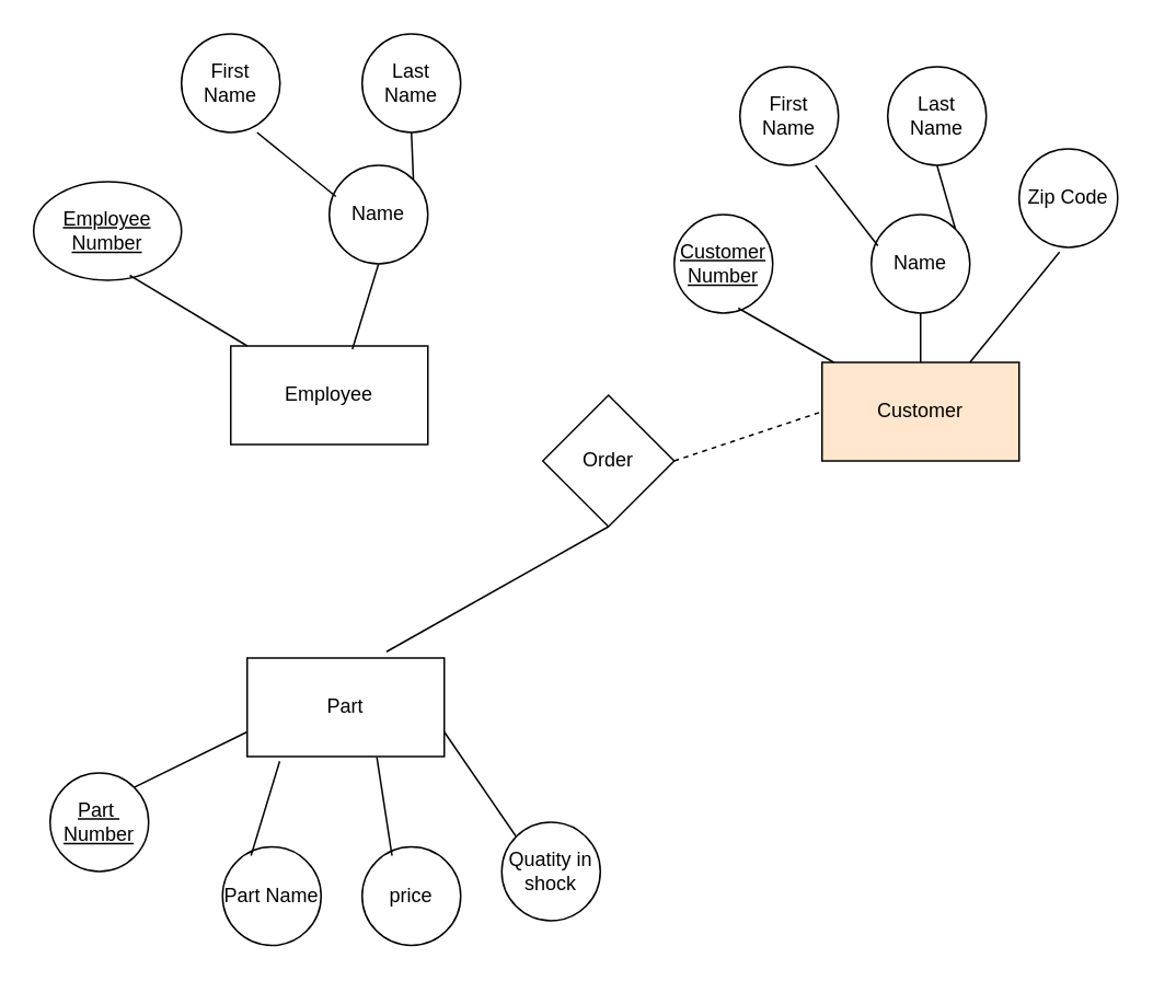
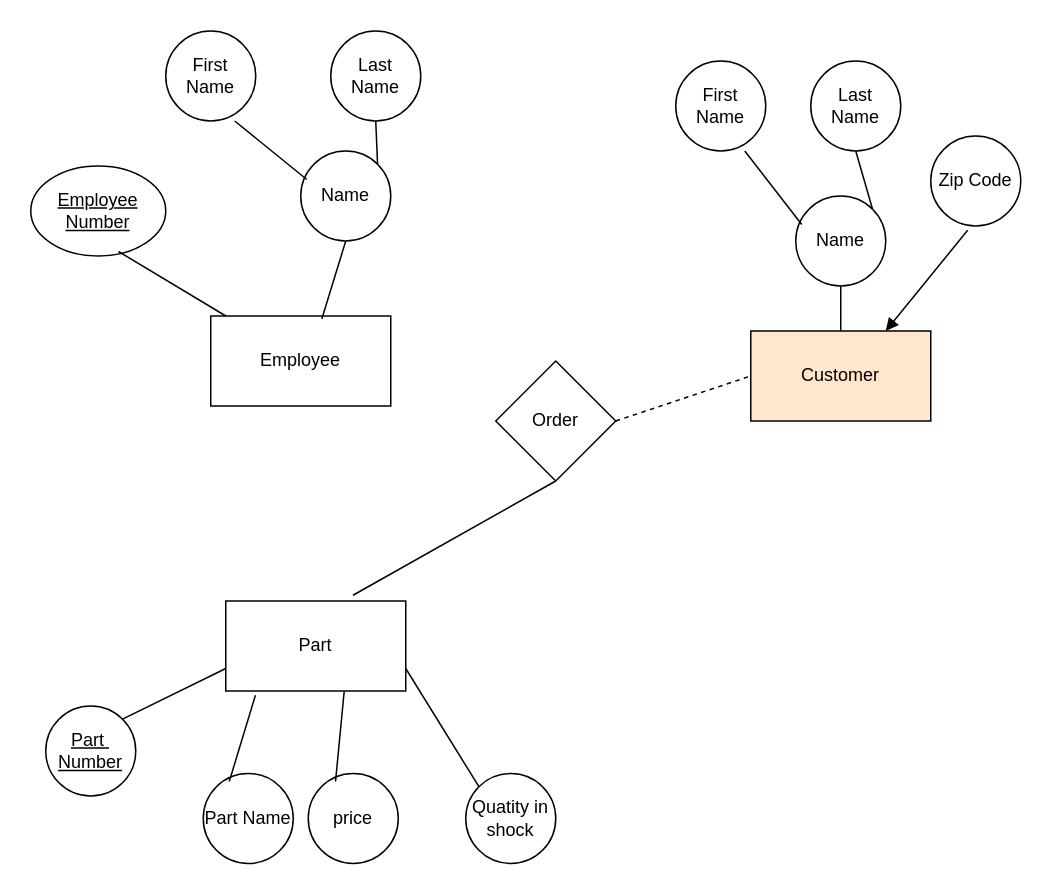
  <mxCell id="0" />
  <mxCell id="1" parent="0" />
  <mxCell id="2" value="Employee" style="rounded=0;whiteSpace=wrap;html=1;" vertex="1" parent="1"><mxGeometry x="140" y="210" width="120" height="60" as="geometry" /></mxCell>
  <mxCell id="3" value="&lt;u&gt;Employee Number&lt;/u&gt;" style="ellipse;whiteSpace=wrap;html=1;aspect=fixed;" vertex="1" parent="1"><mxGeometry x="20" y="110" width="90" height="60" as="geometry" /></mxCell>
  <mxCell id="4" value="Name" style="ellipse;whiteSpace=wrap;html=1;aspect=fixed;" vertex="1" parent="1"><mxGeometry x="200" y="100" width="60" height="60" as="geometry" /></mxCell>
  <mxCell id="5" value="First Name" style="ellipse;whiteSpace=wrap;html=1;aspect=fixed;" vertex="1" parent="1"><mxGeometry x="110" y="20" width="60" height="60" as="geometry" /></mxCell>
  <mxCell id="6" value="Last Name" style="ellipse;whiteSpace=wrap;html=1;aspect=fixed;" vertex="1" parent="1"><mxGeometry x="220" y="20" width="60" height="60" as="geometry" /></mxCell>
  <mxCell id="7" value="" style="endArrow=none;html=1;rounded=0;exitX=0.65;exitY=0.95;exitDx=0;exitDy=0;exitPerimeter=0;" edge="1" parent="1" source="3" target="2"><mxGeometry width="50" height="50" relative="1" as="geometry"><mxPoint x="330" y="350" as="sourcePoint" /><mxPoint x="380" y="300" as="targetPoint" /></mxGeometry></mxCell>
  <mxCell id="8" value="" style="endArrow=none;html=1;rounded=0;exitX=0.767;exitY=1;exitDx=0;exitDy=0;exitPerimeter=0;entryX=0.067;entryY=0.317;entryDx=0;entryDy=0;entryPerimeter=0;" edge="1" parent="1" source="5" target="4"><mxGeometry width="50" height="50" relative="1" as="geometry"><mxPoint x="330" y="350" as="sourcePoint" /><mxPoint x="380" y="300" as="targetPoint" /></mxGeometry></mxCell>
  <mxCell id="9" value="" style="endArrow=none;html=1;rounded=0;exitX=1;exitY=0;exitDx=0;exitDy=0;entryX=0.5;entryY=1;entryDx=0;entryDy=0;" edge="1" parent="1" source="4" target="6"><mxGeometry width="50" height="50" relative="1" as="geometry"><mxPoint x="330" y="350" as="sourcePoint" /><mxPoint x="380" y="300" as="targetPoint" /></mxGeometry></mxCell>
  <mxCell id="10" value="" style="endArrow=none;html=1;rounded=0;exitX=0.5;exitY=1;exitDx=0;exitDy=0;entryX=0.617;entryY=0.033;entryDx=0;entryDy=0;entryPerimeter=0;" edge="1" parent="1" source="4" target="2"><mxGeometry width="50" height="50" relative="1" as="geometry"><mxPoint x="159" y="187" as="sourcePoint" /><mxPoint x="217" y="220" as="targetPoint" /></mxGeometry></mxCell>
  <mxCell id="11" value="Customer" style="rounded=0;whiteSpace=wrap;html=1;fillColor=#ffe6cc;" vertex="1" parent="1"><mxGeometry x="500" y="220" width="120" height="60" as="geometry" /></mxCell>
- <mxCell id="12" value="&lt;u&gt;Customer Number&lt;/u&gt;" style="ellipse;whiteSpace=wrap;html=1;aspect=fixed;" vertex="1" parent="1"><mxGeometry x="410" y="130" width="60" height="60" as="geometry" /></mxCell>
  <mxCell id="13" value="Name" style="ellipse;whiteSpace=wrap;html=1;aspect=fixed;" vertex="1" parent="1"><mxGeometry x="530" y="130" width="60" height="60" as="geometry" /></mxCell>
  <mxCell id="14" value="First Name" style="ellipse;whiteSpace=wrap;html=1;aspect=fixed;" vertex="1" parent="1"><mxGeometry x="450" y="40" width="60" height="60" as="geometry" /></mxCell>
  <mxCell id="15" value="Last Name" style="ellipse;whiteSpace=wrap;html=1;aspect=fixed;" vertex="1" parent="1"><mxGeometry x="540" y="40" width="60" height="60" as="geometry" /></mxCell>
- <mxCell id="16" value="" style="endArrow=none;html=1;rounded=0;exitX=0.65;exitY=0.95;exitDx=0;exitDy=0;exitPerimeter=0;" edge="1" parent="1" source="12" target="11"><mxGeometry width="50" height="50" relative="1" as="geometry"><mxPoint x="630" y="360" as="sourcePoint" /><mxPoint x="680" y="310" as="targetPoint" /></mxGeometry></mxCell>
  <mxCell id="17" value="" style="endArrow=none;html=1;rounded=0;exitX=0.767;exitY=1;exitDx=0;exitDy=0;exitPerimeter=0;entryX=0.067;entryY=0.317;entryDx=0;entryDy=0;entryPerimeter=0;" edge="1" parent="1" source="14" target="13"><mxGeometry width="50" height="50" relative="1" as="geometry"><mxPoint x="630" y="360" as="sourcePoint" /><mxPoint x="680" y="310" as="targetPoint" /></mxGeometry></mxCell>
  <mxCell id="18" value="" style="endArrow=none;html=1;rounded=0;exitX=1;exitY=0;exitDx=0;exitDy=0;entryX=0.5;entryY=1;entryDx=0;entryDy=0;" edge="1" parent="1" source="13" target="15"><mxGeometry width="50" height="50" relative="1" as="geometry"><mxPoint x="630" y="360" as="sourcePoint" /><mxPoint x="680" y="310" as="targetPoint" /></mxGeometry></mxCell>
  <mxCell id="19" value="" style="endArrow=none;html=1;rounded=0;exitX=0.5;exitY=1;exitDx=0;exitDy=0;entryX=0.5;entryY=0;entryDx=0;entryDy=0;" edge="1" parent="1" source="13" target="11"><mxGeometry width="50" height="50" relative="1" as="geometry"><mxPoint x="459" y="197" as="sourcePoint" /><mxPoint x="517" y="230" as="targetPoint" /></mxGeometry></mxCell>
  <mxCell id="20" value="Zip Code" style="ellipse;whiteSpace=wrap;html=1;aspect=fixed;" vertex="1" parent="1"><mxGeometry x="620" y="90" width="60" height="60" as="geometry" /></mxCell>
- <mxCell id="21" value="" style="endArrow=none;html=1;rounded=0;exitX=0.41;exitY=1.048;exitDx=0;exitDy=0;entryX=0.75;entryY=0;entryDx=0;entryDy=0;exitPerimeter=0;" edge="1" parent="1" source="20" target="11"><mxGeometry width="50" height="50" relative="1" as="geometry"><mxPoint x="570" y="200" as="sourcePoint" /><mxPoint x="570" y="230" as="targetPoint" /></mxGeometry></mxCell>
+ <mxCell id="21" value="" style="endArrow=block;html=1;rounded=0;exitX=0.41;exitY=1.048;exitDx=0;exitDy=0;entryX=0.75;entryY=0;entryDx=0;entryDy=0;exitPerimeter=0;" edge="1" parent="1" source="20" target="11"><mxGeometry width="50" height="50" relative="1" as="geometry"><mxPoint x="570" y="200" as="sourcePoint" /><mxPoint x="570" y="230" as="targetPoint" /></mxGeometry></mxCell>
  <mxCell id="22" value="Part" style="rounded=0;whiteSpace=wrap;html=1;" vertex="1" parent="1"><mxGeometry x="150" y="400" width="120" height="60" as="geometry" /></mxCell>
  <mxCell id="23" value="&lt;u&gt;Part&amp;nbsp;&lt;br&gt;Number&lt;br&gt;&lt;/u&gt;" style="ellipse;whiteSpace=wrap;html=1;aspect=fixed;" vertex="1" parent="1"><mxGeometry x="30" y="470" width="60" height="60" as="geometry" /></mxCell>
  <mxCell id="24" value="Part Name" style="ellipse;whiteSpace=wrap;html=1;aspect=fixed;" vertex="1" parent="1"><mxGeometry x="135" y="515" width="60" height="60" as="geometry" /></mxCell>
- <mxCell id="25" value="price" style="ellipse;whiteSpace=wrap;html=1;aspect=fixed;" vertex="1" parent="1"><mxGeometry x="220" y="515" width="60" height="60" as="geometry" /></mxCell>
- <mxCell id="26" value="Quatity in shock" style="ellipse;whiteSpace=wrap;html=1;aspect=fixed;" vertex="1" parent="1"><mxGeometry x="305" y="500" width="60" height="60" as="geometry" /></mxCell>
+ <mxCell id="25" value="price" style="ellipse;whiteSpace=wrap;html=1;aspect=fixed;" vertex="1" parent="1"><mxGeometry x="205" y="515" width="60" height="60" as="geometry" /></mxCell>
+ <mxCell id="26" value="Quatity in shock" style="ellipse;whiteSpace=wrap;html=1;aspect=fixed;" vertex="1" parent="1"><mxGeometry x="310" y="515" width="60" height="60" as="geometry" /></mxCell>
  <mxCell id="27" value="" style="endArrow=none;html=1;rounded=0;exitX=1;exitY=0;exitDx=0;exitDy=0;entryX=0;entryY=0.75;entryDx=0;entryDy=0;" edge="1" parent="1" source="23" target="22"><mxGeometry width="50" height="50" relative="1" as="geometry"><mxPoint x="159" y="167" as="sourcePoint" /><mxPoint x="230" y="220" as="targetPoint" /></mxGeometry></mxCell>
  <mxCell id="28" value="" style="endArrow=none;html=1;rounded=0;exitX=0.289;exitY=0.089;exitDx=0;exitDy=0;entryX=0.165;entryY=1.047;entryDx=0;entryDy=0;exitPerimeter=0;entryPerimeter=0;" edge="1" parent="1" source="24" target="22"><mxGeometry width="50" height="50" relative="1" as="geometry"><mxPoint x="91" y="489" as="sourcePoint" /><mxPoint x="140" y="455" as="targetPoint" /></mxGeometry></mxCell>
  <mxCell id="29" value="" style="endArrow=none;html=1;rounded=0;exitX=0.303;exitY=0.089;exitDx=0;exitDy=0;entryX=0.658;entryY=1.006;entryDx=0;entryDy=0;exitPerimeter=0;entryPerimeter=0;" edge="1" parent="1" source="25" target="22"><mxGeometry width="50" height="50" relative="1" as="geometry"><mxPoint x="147" y="530" as="sourcePoint" /><mxPoint x="160" y="473" as="targetPoint" /></mxGeometry></mxCell>
  <mxCell id="30" value="" style="endArrow=none;html=1;rounded=0;exitX=0;exitY=0;exitDx=0;exitDy=0;entryX=1;entryY=0.75;entryDx=0;entryDy=0;" edge="1" parent="1" source="26" target="22"><mxGeometry width="50" height="50" relative="1" as="geometry"><mxPoint x="248" y="530" as="sourcePoint" /><mxPoint x="219" y="470" as="targetPoint" /></mxGeometry></mxCell>
  <mxCell id="31" value="Order" style="rhombus;whiteSpace=wrap;html=1;" vertex="1" parent="1"><mxGeometry x="330" y="240" width="80" height="80" as="geometry" /></mxCell>
  <mxCell id="32" value="" style="endArrow=none;html=1;rounded=0;entryX=0;entryY=0.5;entryDx=0;entryDy=0;exitX=1;exitY=0.5;exitDx=0;exitDy=0;dashed=1;" edge="1" parent="1" source="31" target="11"><mxGeometry width="50" height="50" relative="1" as="geometry"><mxPoint x="271" y="256" as="sourcePoint" /><mxPoint x="340" y="290" as="targetPoint" /></mxGeometry></mxCell>
  <mxCell id="33" value="" style="endArrow=none;html=1;rounded=0;entryX=0.5;entryY=1;entryDx=0;entryDy=0;exitX=0.707;exitY=-0.064;exitDx=0;exitDy=0;exitPerimeter=0;" edge="1" parent="1" source="22" target="31"><mxGeometry width="50" height="50" relative="1" as="geometry"><mxPoint x="271" y="256" as="sourcePoint" /><mxPoint x="340" y="290" as="targetPoint" /></mxGeometry></mxCell>
